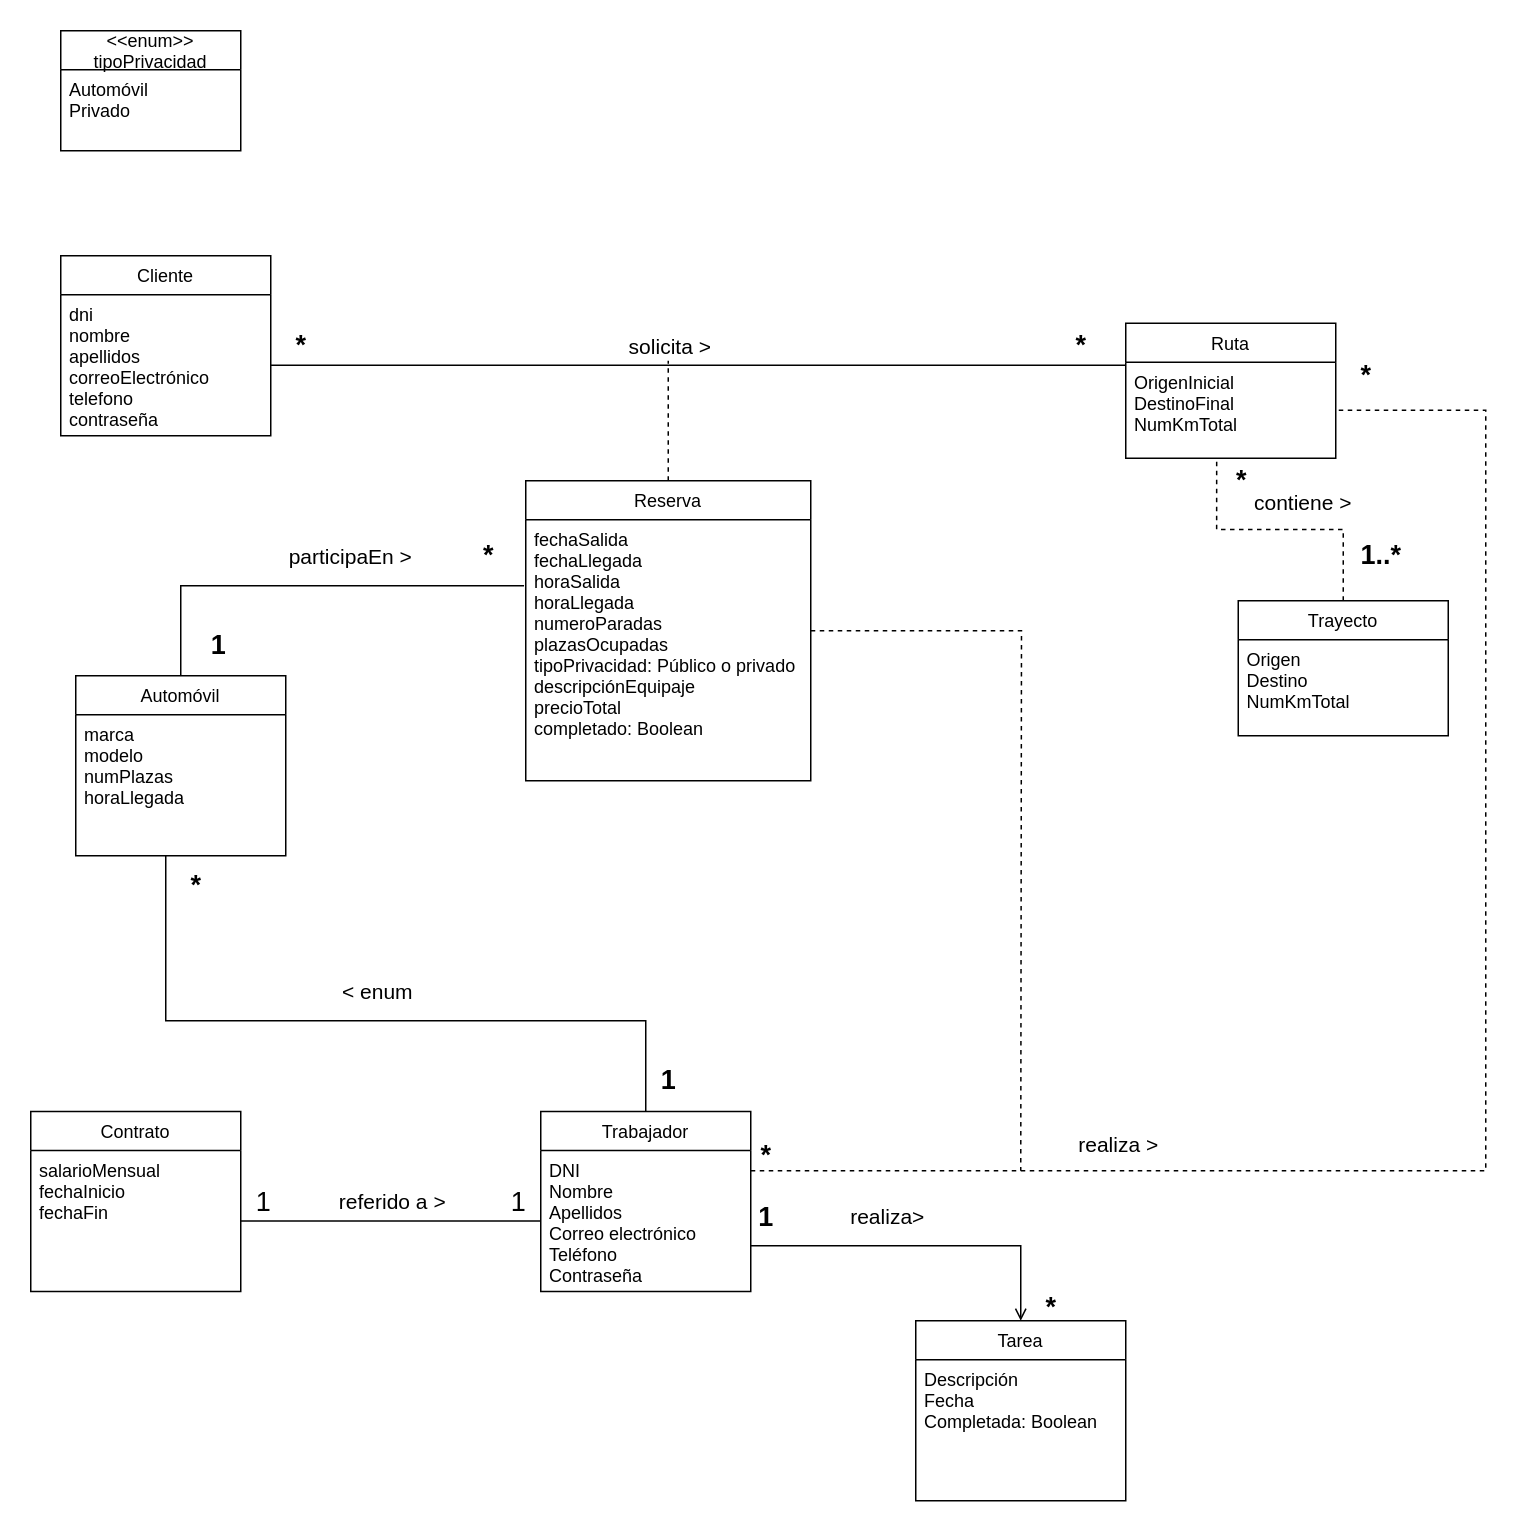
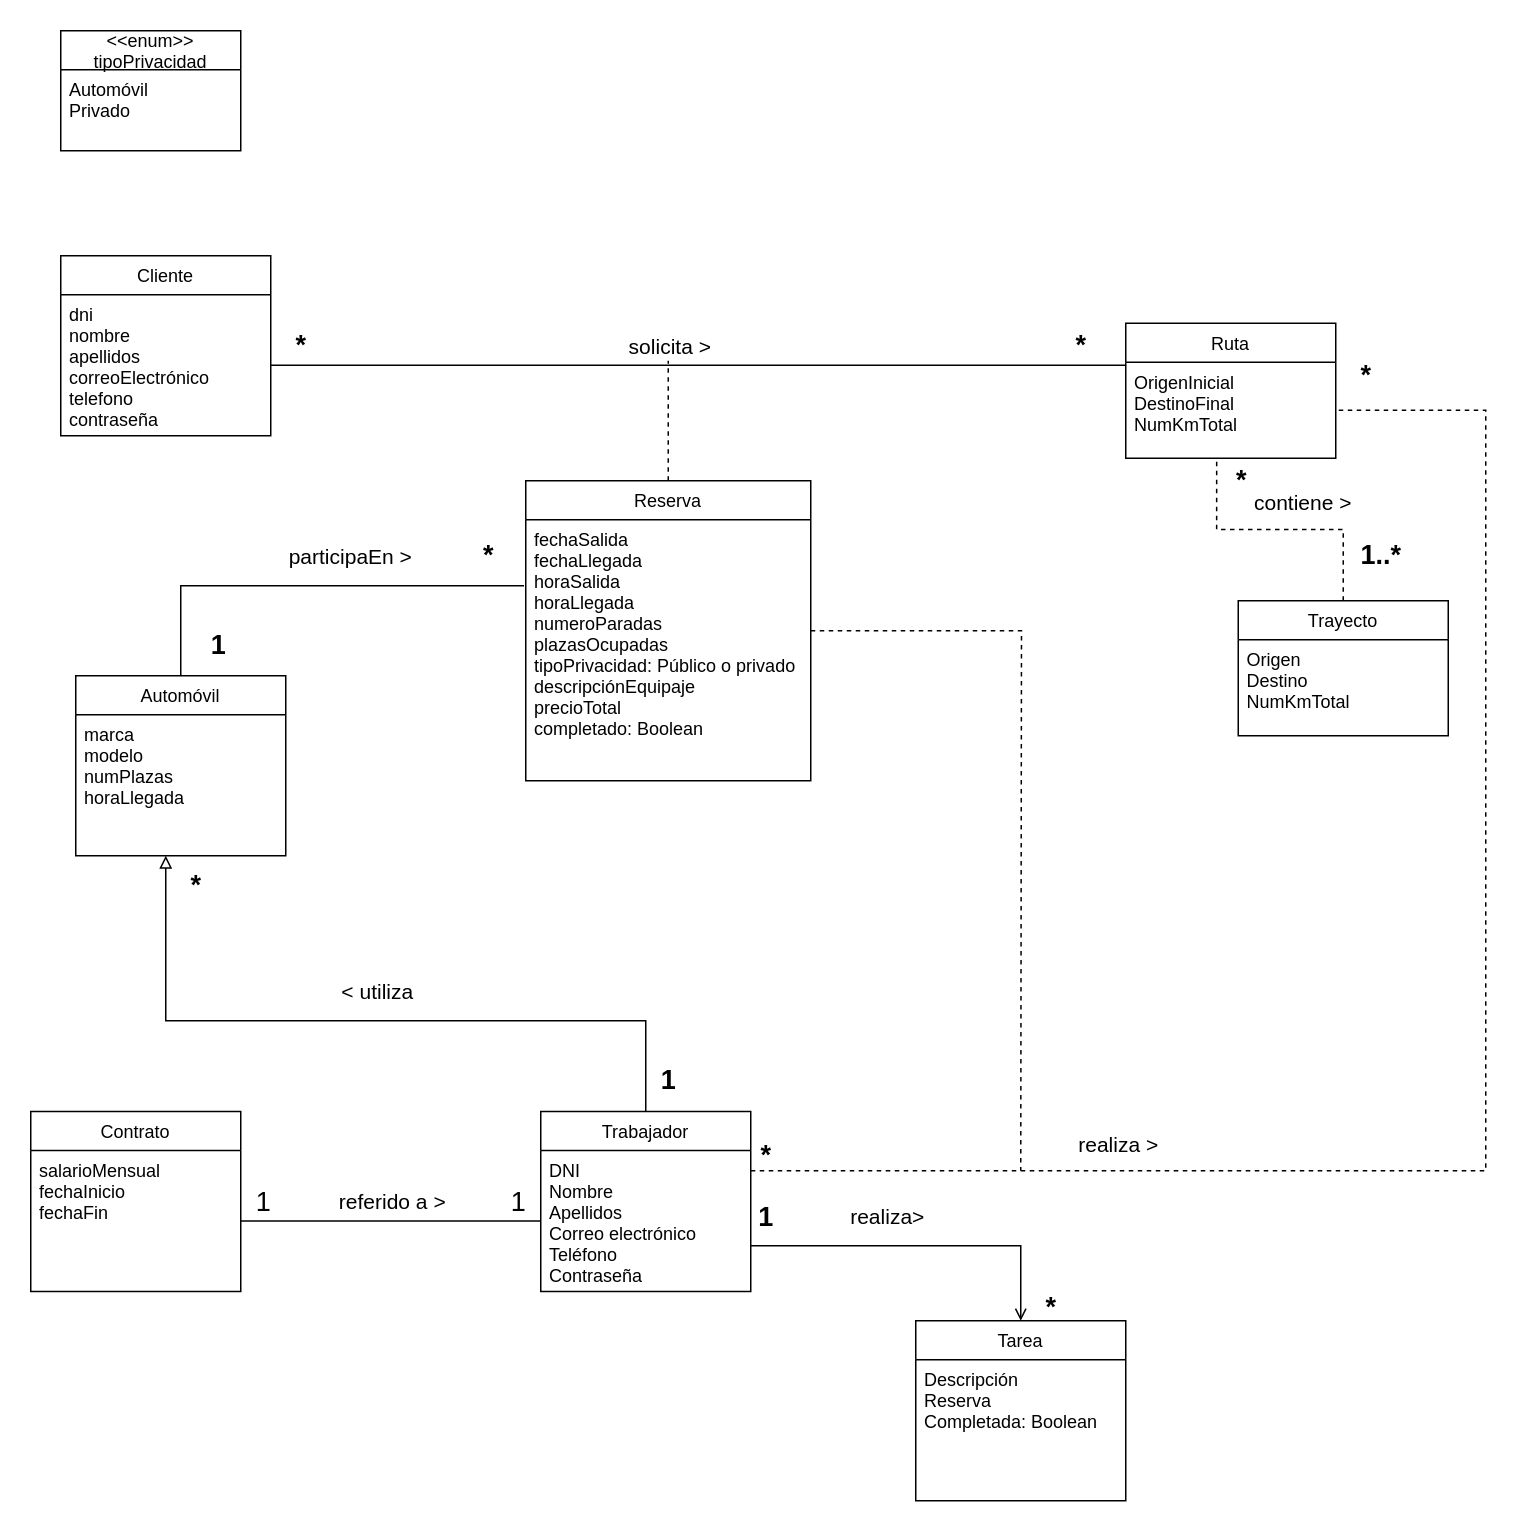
  <mxCell id="0" />
  <mxCell id="1" parent="0" />
  <mxCell id="2" value="Cliente" style="swimlane;fontStyle=0;childLayout=stackLayout;horizontal=1;startSize=26;fillColor=none;horizontalStack=0;resizeParent=1;resizeParentMax=0;resizeLast=0;collapsible=1;marginBottom=0;" parent="1" vertex="1"><mxGeometry x="40" y="170" width="140" height="120" as="geometry" /></mxCell>
  <mxCell id="3" value="dni&#10;nombre&#10;apellidos&#10;correoElectrónico&#10;telefono&#10;contraseña" style="text;strokeColor=none;fillColor=none;align=left;verticalAlign=top;spacingLeft=4;spacingRight=4;overflow=hidden;rotatable=0;points=[[0,0.5],[1,0.5]];portConstraint=eastwest;" parent="2" vertex="1"><mxGeometry y="26" width="140" height="94" as="geometry" /></mxCell>
  <mxCell id="4" value="Ruta" style="swimlane;fontStyle=0;childLayout=stackLayout;horizontal=1;startSize=26;fillColor=none;horizontalStack=0;resizeParent=1;resizeParentMax=0;resizeLast=0;collapsible=1;marginBottom=0;" parent="1" vertex="1"><mxGeometry x="750" y="215" width="140" height="90" as="geometry"><mxRectangle x="770" y="225" width="60" height="26" as="alternateBounds" /></mxGeometry></mxCell>
  <mxCell id="5" value="OrigenInicial&#10;DestinoFinal&#10;NumKmTotal" style="text;strokeColor=none;fillColor=none;align=left;verticalAlign=top;spacingLeft=4;spacingRight=4;overflow=hidden;rotatable=0;points=[[0,0.5],[1,0.5]];portConstraint=eastwest;" parent="4" vertex="1"><mxGeometry y="26" width="140" height="64" as="geometry" /></mxCell>
  <mxCell id="6" value="&lt;&lt;enum&gt;&gt;&#10;tipoPrivacidad" style="swimlane;fontStyle=0;childLayout=stackLayout;horizontal=1;startSize=26;fillColor=none;horizontalStack=0;resizeParent=1;resizeParentMax=0;resizeLast=0;collapsible=1;marginBottom=0;" parent="1" vertex="1"><mxGeometry x="40" y="20" width="120" height="80" as="geometry" /></mxCell>
  <mxCell id="7" value="Automóvil&#10;Privado" style="text;strokeColor=none;fillColor=none;align=left;verticalAlign=top;spacingLeft=4;spacingRight=4;overflow=hidden;rotatable=0;points=[[0,0.5],[1,0.5]];portConstraint=eastwest;" parent="6" vertex="1"><mxGeometry y="26" width="120" height="54" as="geometry" /></mxCell>
  <mxCell id="8" style="edgeStyle=orthogonalEdgeStyle;rounded=0;orthogonalLoop=1;jettySize=auto;html=1;entryX=1;entryY=0.5;entryDx=0;entryDy=0;startArrow=none;startFill=0;startSize=16;endArrow=none;endFill=0;strokeColor=#000000;strokeWidth=1;dashed=1;" parent="1" source="11" target="5" edge="1"><mxGeometry relative="1" as="geometry"><mxPoint x="425.19" y="609.998" as="targetPoint" /><Array as="points"><mxPoint x="990" y="780" /><mxPoint x="990" y="273" /></Array></mxGeometry></mxCell>
- <mxCell id="9" style="edgeStyle=orthogonalEdgeStyle;rounded=0;orthogonalLoop=1;jettySize=auto;html=1;startArrow=none;startFill=0;startSize=16;endArrow=none;endFill=0;strokeColor=#000000;strokeWidth=1;" parent="1" source="11" target="24" edge="1"><mxGeometry relative="1" as="geometry"><mxPoint x="110" y="580" as="targetPoint" /><Array as="points"><mxPoint x="430" y="680" /><mxPoint x="110" y="680" /></Array></mxGeometry></mxCell>
+ <mxCell id="9" style="edgeStyle=orthogonalEdgeStyle;rounded=0;orthogonalLoop=1;jettySize=auto;html=1;startArrow=none;startFill=0;startSize=16;endArrow=block;endFill=0;strokeColor=#000000;strokeWidth=1;" parent="1" source="11" target="24" edge="1"><mxGeometry relative="1" as="geometry"><mxPoint x="110" y="580" as="targetPoint" /><Array as="points"><mxPoint x="430" y="680" /><mxPoint x="110" y="680" /></Array></mxGeometry></mxCell>
  <mxCell id="10" style="edgeStyle=orthogonalEdgeStyle;rounded=0;orthogonalLoop=1;jettySize=auto;html=1;entryX=0.5;entryY=0;entryDx=0;entryDy=0;endArrow=open;endFill=0;" edge="1" parent="1" source="11" target="45"><mxGeometry relative="1" as="geometry"><Array as="points"><mxPoint x="680" y="830" /></Array></mxGeometry></mxCell>
  <mxCell id="11" value="Trabajador" style="swimlane;fontStyle=0;childLayout=stackLayout;horizontal=1;startSize=26;fillColor=none;horizontalStack=0;resizeParent=1;resizeParentMax=0;resizeLast=0;collapsible=1;marginBottom=0;" parent="1" vertex="1"><mxGeometry x="360" y="740.52" width="140" height="120" as="geometry" /></mxCell>
  <mxCell id="12" value="DNI&#10;Nombre&#10;Apellidos&#10;Correo electrónico&#10;Teléfono&#10;Contraseña" style="text;strokeColor=none;fillColor=none;align=left;verticalAlign=top;spacingLeft=4;spacingRight=4;overflow=hidden;rotatable=0;points=[[0,0.5],[1,0.5]];portConstraint=eastwest;" parent="11" vertex="1"><mxGeometry y="26" width="140" height="94" as="geometry" /></mxCell>
  <mxCell id="13" value="Contrato" style="swimlane;fontStyle=0;childLayout=stackLayout;horizontal=1;startSize=26;fillColor=none;horizontalStack=0;resizeParent=1;resizeParentMax=0;resizeLast=0;collapsible=1;marginBottom=0;" parent="1" vertex="1"><mxGeometry x="20" y="740.52" width="140" height="120" as="geometry" /></mxCell>
  <mxCell id="14" value="salarioMensual&#10;fechaInicio&#10;fechaFin&#10;" style="text;strokeColor=none;fillColor=none;align=left;verticalAlign=top;spacingLeft=4;spacingRight=4;overflow=hidden;rotatable=0;points=[[0,0.5],[1,0.5]];portConstraint=eastwest;" parent="13" vertex="1"><mxGeometry y="26" width="140" height="94" as="geometry" /></mxCell>
  <mxCell id="15" style="edgeStyle=orthogonalEdgeStyle;rounded=0;orthogonalLoop=1;jettySize=auto;html=1;endArrow=none;endFill=0;strokeColor=#000000;" parent="1" source="12" target="14" edge="1"><mxGeometry relative="1" as="geometry" /></mxCell>
  <mxCell id="16" style="edgeStyle=orthogonalEdgeStyle;rounded=0;orthogonalLoop=1;jettySize=auto;html=1;entryX=0.433;entryY=1.012;entryDx=0;entryDy=0;entryPerimeter=0;endArrow=none;endFill=0;dashed=1;" parent="1" source="17" target="5" edge="1"><mxGeometry relative="1" as="geometry" /></mxCell>
  <mxCell id="17" value="Trayecto" style="swimlane;fontStyle=0;childLayout=stackLayout;horizontal=1;startSize=26;fillColor=none;horizontalStack=0;resizeParent=1;resizeParentMax=0;resizeLast=0;collapsible=1;marginBottom=0;" parent="1" vertex="1"><mxGeometry x="825" y="400" width="140" height="90" as="geometry"><mxRectangle x="770" y="225" width="60" height="26" as="alternateBounds" /></mxGeometry></mxCell>
  <mxCell id="18" value="Origen&#10;Destino&#10;NumKmTotal" style="text;strokeColor=none;fillColor=none;align=left;verticalAlign=top;spacingLeft=4;spacingRight=4;overflow=hidden;rotatable=0;points=[[0,0.5],[1,0.5]];portConstraint=eastwest;" parent="17" vertex="1"><mxGeometry y="26" width="140" height="64" as="geometry" /></mxCell>
  <mxCell id="19" value="&lt;font style=&quot;font-size: 14px&quot;&gt;referido a &amp;gt;&lt;/font&gt;" style="edgeLabel;html=1;align=center;verticalAlign=middle;resizable=0;points=[];" parent="1" vertex="1" connectable="0"><mxGeometry x="260" y="800.52" as="geometry" /></mxCell>
  <mxCell id="20" value="&lt;font style=&quot;font-size: 18px&quot;&gt;1&lt;/font&gt;" style="text;html=1;align=center;verticalAlign=middle;resizable=0;points=[];autosize=1;" parent="1" vertex="1"><mxGeometry x="330" y="790.52" width="30" height="20" as="geometry" /></mxCell>
  <mxCell id="21" value="&lt;font style=&quot;font-size: 18px&quot;&gt;1&lt;/font&gt;" style="text;html=1;align=center;verticalAlign=middle;resizable=0;points=[];autosize=1;" parent="1" vertex="1"><mxGeometry x="160" y="790.52" width="30" height="20" as="geometry" /></mxCell>
  <mxCell id="22" style="edgeStyle=orthogonalEdgeStyle;rounded=0;orthogonalLoop=1;jettySize=auto;html=1;entryX=-0.006;entryY=0.253;entryDx=0;entryDy=0;entryPerimeter=0;endArrow=none;endFill=0;" edge="1" parent="1" source="23" target="28"><mxGeometry relative="1" as="geometry"><Array as="points"><mxPoint x="120" y="390" /></Array></mxGeometry></mxCell>
  <mxCell id="23" value="Automóvil" style="swimlane;fontStyle=0;childLayout=stackLayout;horizontal=1;startSize=26;fillColor=none;horizontalStack=0;resizeParent=1;resizeParentMax=0;resizeLast=0;collapsible=1;marginBottom=0;" parent="1" vertex="1"><mxGeometry x="50" y="450" width="140" height="120" as="geometry" /></mxCell>
  <mxCell id="24" value="marca&#10;modelo&#10;numPlazas&#10;horaLlegada" style="text;strokeColor=none;fillColor=none;align=left;verticalAlign=top;spacingLeft=4;spacingRight=4;overflow=hidden;rotatable=0;points=[[0,0.5],[1,0.5]];portConstraint=eastwest;" parent="23" vertex="1"><mxGeometry y="26" width="140" height="94" as="geometry" /></mxCell>
  <mxCell id="25" style="edgeStyle=orthogonalEdgeStyle;rounded=0;orthogonalLoop=1;jettySize=auto;html=1;startArrow=none;startFill=0;startSize=16;endArrow=none;endFill=0;strokeColor=#000000;strokeWidth=1;dashed=1;" parent="1" source="27" edge="1"><mxGeometry relative="1" as="geometry"><mxPoint x="445" y="240" as="targetPoint" /></mxGeometry></mxCell>
  <mxCell id="26" style="edgeStyle=orthogonalEdgeStyle;rounded=0;orthogonalLoop=1;jettySize=auto;html=1;dashed=1;startArrow=none;startFill=0;startSize=16;endArrow=none;endFill=0;strokeColor=#000000;strokeWidth=1;" parent="1" source="27" edge="1"><mxGeometry relative="1" as="geometry"><mxPoint x="680" y="780" as="targetPoint" /></mxGeometry></mxCell>
  <mxCell id="27" value="Reserva" style="swimlane;fontStyle=0;childLayout=stackLayout;horizontal=1;startSize=26;fillColor=none;horizontalStack=0;resizeParent=1;resizeParentMax=0;resizeLast=0;collapsible=1;marginBottom=0;" parent="1" vertex="1"><mxGeometry x="350" y="320" width="190" height="200" as="geometry" /></mxCell>
  <mxCell id="28" value="fechaSalida&#10;fechaLlegada&#10;horaSalida&#10;horaLlegada&#10;numeroParadas&#10;plazasOcupadas&#10;tipoPrivacidad: Público o privado&#10;descripciónEquipaje&#10;precioTotal&#10;completado: Boolean" style="text;strokeColor=none;fillColor=none;align=left;verticalAlign=top;spacingLeft=4;spacingRight=4;overflow=hidden;rotatable=0;points=[[0,0.5],[1,0.5]];portConstraint=eastwest;" parent="27" vertex="1"><mxGeometry y="26" width="190" height="174" as="geometry" /></mxCell>
  <mxCell id="29" style="edgeStyle=orthogonalEdgeStyle;rounded=0;orthogonalLoop=1;jettySize=auto;html=1;startArrow=none;startFill=0;startSize=16;endArrow=none;endFill=0;strokeColor=#000000;strokeWidth=1;entryX=0;entryY=0.031;entryDx=0;entryDy=0;entryPerimeter=0;" parent="1" source="3" target="5" edge="1"><mxGeometry relative="1" as="geometry"><mxPoint x="740" y="243" as="targetPoint" /></mxGeometry></mxCell>
  <mxCell id="30" value="&lt;span style=&quot;font-size: 14px&quot;&gt;solicita &amp;gt;&lt;/span&gt;" style="edgeLabel;html=1;align=center;verticalAlign=middle;resizable=0;points=[];" parent="1" vertex="1" connectable="0"><mxGeometry x="445" y="230" as="geometry" /></mxCell>
  <mxCell id="31" value="&lt;font style=&quot;font-size: 18px&quot;&gt;&lt;b&gt;*&lt;/b&gt;&lt;/font&gt;" style="text;html=1;align=center;verticalAlign=middle;resizable=0;points=[];autosize=1;" parent="1" vertex="1"><mxGeometry x="190" y="220" width="20" height="20" as="geometry" /></mxCell>
  <mxCell id="32" value="&lt;font style=&quot;font-size: 18px&quot;&gt;&lt;b&gt;*&lt;/b&gt;&lt;/font&gt;" style="text;html=1;align=center;verticalAlign=middle;resizable=0;points=[];autosize=1;" parent="1" vertex="1"><mxGeometry x="710" y="220" width="20" height="20" as="geometry" /></mxCell>
  <mxCell id="33" value="&lt;span style=&quot;font-size: 14px&quot;&gt;realiza &amp;gt;&lt;/span&gt;" style="edgeLabel;html=1;align=center;verticalAlign=middle;resizable=0;points=[];" parent="1" vertex="1" connectable="0"><mxGeometry x="760" y="770" as="geometry"><mxPoint x="-16" y="-8" as="offset" /></mxGeometry></mxCell>
  <mxCell id="34" value="&lt;font style=&quot;font-size: 18px&quot;&gt;&lt;b&gt;*&lt;/b&gt;&lt;/font&gt;" style="text;html=1;align=center;verticalAlign=middle;resizable=0;points=[];autosize=1;" parent="1" vertex="1"><mxGeometry x="900" y="240" width="20" height="20" as="geometry" /></mxCell>
  <mxCell id="35" value="&lt;font style=&quot;font-size: 18px&quot;&gt;&lt;b&gt;*&lt;/b&gt;&lt;/font&gt;" style="text;html=1;align=center;verticalAlign=middle;resizable=0;points=[];autosize=1;" parent="1" vertex="1"><mxGeometry x="500" y="760" width="20" height="20" as="geometry" /></mxCell>
  <mxCell id="36" value="&lt;font style=&quot;font-size: 18px&quot;&gt;&lt;b&gt;*&lt;/b&gt;&lt;/font&gt;" style="text;html=1;align=center;verticalAlign=middle;resizable=0;points=[];autosize=1;" parent="1" vertex="1"><mxGeometry x="120" y="580" width="20" height="20" as="geometry" /></mxCell>
  <mxCell id="37" value="&lt;font style=&quot;font-size: 18px&quot;&gt;&lt;b&gt;1&lt;/b&gt;&lt;/font&gt;" style="text;html=1;align=center;verticalAlign=middle;resizable=0;points=[];autosize=1;" parent="1" vertex="1"><mxGeometry x="430" y="710" width="30" height="20" as="geometry" /></mxCell>
  <mxCell id="38" value="&lt;font style=&quot;font-size: 18px&quot;&gt;&lt;b&gt;*&lt;/b&gt;&lt;/font&gt;" style="text;html=1;align=center;verticalAlign=middle;resizable=0;points=[];autosize=1;" parent="1" vertex="1"><mxGeometry x="817" y="310" width="20" height="20" as="geometry" /></mxCell>
  <mxCell id="39" value="&lt;font style=&quot;font-size: 18px&quot;&gt;&lt;b&gt;1..*&lt;/b&gt;&lt;/font&gt;" style="text;html=1;align=center;verticalAlign=middle;resizable=0;points=[];autosize=1;" parent="1" vertex="1"><mxGeometry x="900" y="360" width="40" height="20" as="geometry" /></mxCell>
- <mxCell id="40" value="&lt;font style=&quot;font-size: 14px&quot;&gt;&amp;lt; enum&lt;/font&gt;" style="edgeLabel;html=1;align=center;verticalAlign=middle;resizable=0;points=[];" parent="1" vertex="1" connectable="0"><mxGeometry x="250" y="660" as="geometry" /></mxCell>
+ <mxCell id="40" value="&lt;font style=&quot;font-size: 14px&quot;&gt;&amp;lt; utiliza&lt;/font&gt;" style="edgeLabel;html=1;align=center;verticalAlign=middle;resizable=0;points=[];" parent="1" vertex="1" connectable="0"><mxGeometry x="250" y="660" as="geometry" /></mxCell>
  <mxCell id="41" value="&lt;span style=&quot;font-size: 14px&quot;&gt;contiene &amp;gt;&lt;/span&gt;" style="edgeLabel;html=1;align=center;verticalAlign=middle;resizable=0;points=[];rotation=0;" parent="1" vertex="1" connectable="0"><mxGeometry x="865" y="340" as="geometry"><mxPoint x="2" y="-6" as="offset" /></mxGeometry></mxCell>
  <mxCell id="42" value="&lt;font style=&quot;font-size: 14px&quot;&gt;participaEn &amp;gt;&lt;/font&gt;" style="edgeLabel;html=1;align=center;verticalAlign=middle;resizable=0;points=[];" vertex="1" connectable="0" parent="1"><mxGeometry x="240" y="370" as="geometry"><mxPoint x="-8" as="offset" /></mxGeometry></mxCell>
  <mxCell id="43" value="&lt;font style=&quot;font-size: 18px&quot;&gt;&lt;b&gt;*&lt;/b&gt;&lt;/font&gt;" style="text;html=1;align=center;verticalAlign=middle;resizable=0;points=[];autosize=1;" vertex="1" parent="1"><mxGeometry x="315" y="360" width="20" height="20" as="geometry" /></mxCell>
  <mxCell id="44" value="&lt;font style=&quot;font-size: 18px&quot;&gt;&lt;b&gt;1&lt;/b&gt;&lt;/font&gt;" style="text;html=1;align=center;verticalAlign=middle;resizable=0;points=[];autosize=1;" vertex="1" parent="1"><mxGeometry x="130" y="420" width="30" height="20" as="geometry" /></mxCell>
  <mxCell id="45" value="Tarea" style="swimlane;fontStyle=0;childLayout=stackLayout;horizontal=1;startSize=26;fillColor=none;horizontalStack=0;resizeParent=1;resizeParentMax=0;resizeLast=0;collapsible=1;marginBottom=0;" vertex="1" parent="1"><mxGeometry x="610" y="880" width="140" height="120" as="geometry" /></mxCell>
- <mxCell id="46" value="Descripción&#10;Fecha&#10;Completada: Boolean" style="text;strokeColor=none;fillColor=none;align=left;verticalAlign=top;spacingLeft=4;spacingRight=4;overflow=hidden;rotatable=0;points=[[0,0.5],[1,0.5]];portConstraint=eastwest;" vertex="1" parent="45"><mxGeometry y="26" width="140" height="94" as="geometry" /></mxCell>
+ <mxCell id="46" value="Descripción&#10;Reserva&#10;Completada: Boolean" style="text;strokeColor=none;fillColor=none;align=left;verticalAlign=top;spacingLeft=4;spacingRight=4;overflow=hidden;rotatable=0;points=[[0,0.5],[1,0.5]];portConstraint=eastwest;" vertex="1" parent="45"><mxGeometry y="26" width="140" height="94" as="geometry" /></mxCell>
  <mxCell id="47" value="&lt;font style=&quot;font-size: 14px&quot;&gt;realiza&amp;gt;&lt;/font&gt;" style="edgeLabel;html=1;align=center;verticalAlign=middle;resizable=0;points=[];" vertex="1" connectable="0" parent="1"><mxGeometry x="590" y="810.52" as="geometry" /></mxCell>
  <mxCell id="48" value="&lt;font style=&quot;font-size: 18px&quot;&gt;&lt;b&gt;*&lt;/b&gt;&lt;/font&gt;" style="text;html=1;align=center;verticalAlign=middle;resizable=0;points=[];autosize=1;" vertex="1" parent="1"><mxGeometry x="690" y="860.52" width="20" height="20" as="geometry" /></mxCell>
  <mxCell id="49" value="&lt;font style=&quot;font-size: 18px&quot;&gt;&lt;b&gt;1&lt;/b&gt;&lt;/font&gt;" style="text;html=1;align=center;verticalAlign=middle;resizable=0;points=[];autosize=1;" vertex="1" parent="1"><mxGeometry x="495" y="800.52" width="30" height="20" as="geometry" /></mxCell>
